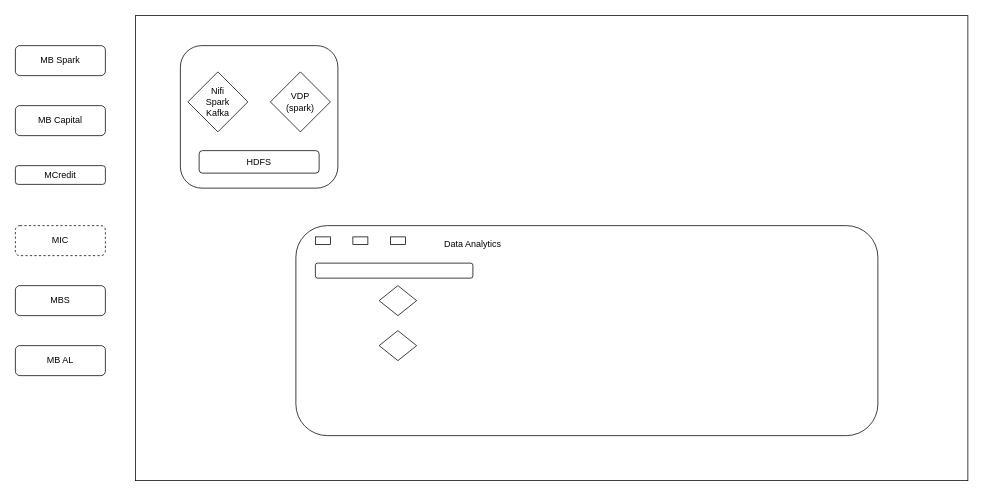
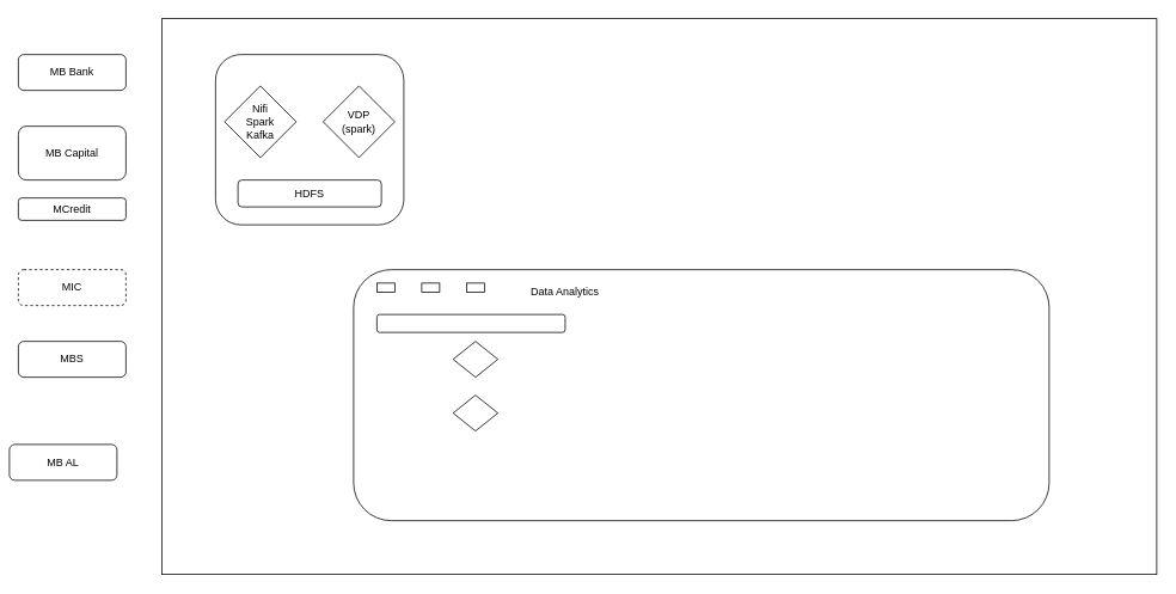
  <mxCell id="0" />
  <mxCell id="1" parent="0" />
- <mxCell id="2" value="MB AL" style="rounded=1;whiteSpace=wrap;html=1;" vertex="1" parent="1"><mxGeometry x="20" y="460" width="120" height="40" as="geometry" /></mxCell>
- <mxCell id="3" value="MB Capital" style="rounded=1;whiteSpace=wrap;html=1;" vertex="1" parent="1"><mxGeometry x="20" y="140" width="120" height="40" as="geometry" /></mxCell>
- <mxCell id="4" value="MB Spark" style="rounded=1;whiteSpace=wrap;html=1;" vertex="1" parent="1"><mxGeometry x="20" y="60" width="120" height="40" as="geometry" /></mxCell>
+ <mxCell id="2" value="MB AL" style="rounded=1;whiteSpace=wrap;html=1;" vertex="1" parent="1"><mxGeometry x="10" y="495" width="120" height="40" as="geometry" /></mxCell>
+ <mxCell id="3" value="MB Capital" style="rounded=1;whiteSpace=wrap;html=1;" vertex="1" parent="1"><mxGeometry x="20" y="140" width="120" height="60" as="geometry" /></mxCell>
+ <mxCell id="4" value="MB Bank" style="rounded=1;whiteSpace=wrap;html=1;" vertex="1" parent="1"><mxGeometry x="20" y="60" width="120" height="40" as="geometry" /></mxCell>
  <mxCell id="5" value="MCredit" style="rounded=1;whiteSpace=wrap;html=1;" vertex="1" parent="1"><mxGeometry x="20" y="220" width="120" height="25" as="geometry" /></mxCell>
  <mxCell id="6" value="MIC" style="rounded=1;whiteSpace=wrap;html=1;dashed=1;" vertex="1" parent="1"><mxGeometry x="20" y="300" width="120" height="40" as="geometry" /></mxCell>
  <mxCell id="7" value="MBS" style="rounded=1;whiteSpace=wrap;html=1;" vertex="1" parent="1"><mxGeometry x="20" y="380" width="120" height="40" as="geometry" /></mxCell>
  <mxCell id="8" value="" style="rounded=0;whiteSpace=wrap;html=1;" vertex="1" parent="1"><mxGeometry x="180" y="20" width="1110" height="620" as="geometry" /></mxCell>
  <mxCell id="9" value="" style="rounded=1;whiteSpace=wrap;html=1;" vertex="1" parent="1"><mxGeometry x="240" y="60" width="210" height="190" as="geometry" /></mxCell>
  <mxCell id="10" value="HDFS" style="rounded=1;whiteSpace=wrap;html=1;" vertex="1" parent="1"><mxGeometry x="265" y="200" width="160" height="30" as="geometry" /></mxCell>
  <mxCell id="11" value="Nifi&lt;br&gt;Spark&lt;br&gt;Kafka" style="rhombus;whiteSpace=wrap;html=1;" vertex="1" parent="1"><mxGeometry x="250" y="95" width="80" height="80" as="geometry" /></mxCell>
  <mxCell id="12" value="VDP&lt;br&gt;(spark)" style="rhombus;whiteSpace=wrap;html=1;" vertex="1" parent="1"><mxGeometry x="360" y="95" width="80" height="80" as="geometry" /></mxCell>
  <mxCell id="13" value="" style="rounded=1;whiteSpace=wrap;html=1;" vertex="1" parent="1"><mxGeometry x="394" y="300" width="776" height="280" as="geometry" /></mxCell>
  <mxCell id="14" value="" style="rounded=0;whiteSpace=wrap;html=1;" vertex="1" parent="1"><mxGeometry x="420" y="315" width="20" height="10" as="geometry" /></mxCell>
  <mxCell id="15" value="" style="rounded=0;whiteSpace=wrap;html=1;" vertex="1" parent="1"><mxGeometry x="470" y="315" width="20" height="10" as="geometry" /></mxCell>
  <mxCell id="16" value="" style="rounded=0;whiteSpace=wrap;html=1;" vertex="1" parent="1"><mxGeometry x="520" y="315" width="20" height="10" as="geometry" /></mxCell>
  <mxCell id="17" value="" style="rounded=1;whiteSpace=wrap;html=1;" vertex="1" parent="1"><mxGeometry x="420" y="350" width="210" height="20" as="geometry" /></mxCell>
  <mxCell id="18" value="" style="rhombus;whiteSpace=wrap;html=1;" vertex="1" parent="1"><mxGeometry x="505" y="380" width="50" height="40" as="geometry" /></mxCell>
  <mxCell id="19" value="" style="rhombus;whiteSpace=wrap;html=1;" vertex="1" parent="1"><mxGeometry x="505" y="440" width="50" height="40" as="geometry" /></mxCell>
  <mxCell id="20" value="Data Analytics&lt;br&gt;" style="text;html=1;strokeColor=none;fillColor=none;align=center;verticalAlign=middle;whiteSpace=wrap;rounded=0;" vertex="1" parent="1"><mxGeometry x="590" y="310" width="80" height="30" as="geometry" /></mxCell>
